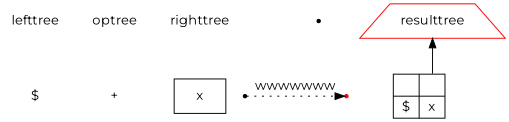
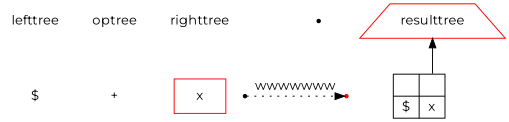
  digraph {
    compound=true
    fontname=Montserrat
    node [color=red fontname=Montserrat shape=none]
    edge [dir=none fontname=Montserrat style=invisible]
    lefttree
    n2 [color=black label="$"]
    optree [color=black]
    n4 [label="+"]
    righttree
-   n6 [color=black label=x shape=box]
+   n6 [label=x shape=box]
    temp2b [color=black shape=point]
    temp2c [shape=point]
    temp2a [color=black shape=point]
    resulttree [shape=trapezium]
    n11 [color=black label="{ | $} | {<x> | x}" shape=record]
    subgraph sub_1 {
      lefttree
      n2
    }
    subgraph sub_2 {
      optree
      n4
    }
    subgraph sub_3 {
      righttree
      n6
    }
    subgraph sub_4 {
      temp2a
      subgraph sub_5 {
        rank=same
        temp2b
        temp2c
      }
    }
    subgraph sub_6 {
      resulttree
      n11
    }
    lefttree -> n2
    optree -> n4
    righttree -> n6
    temp2b -> temp2c [color=black constraint=false label=wwwwwww style=dotted dir=""]
    temp2a -> temp2b
    temp2a -> temp2c
    resulttree -> n11 [color=black dir=back headport="x:n" style=solid]
  }
